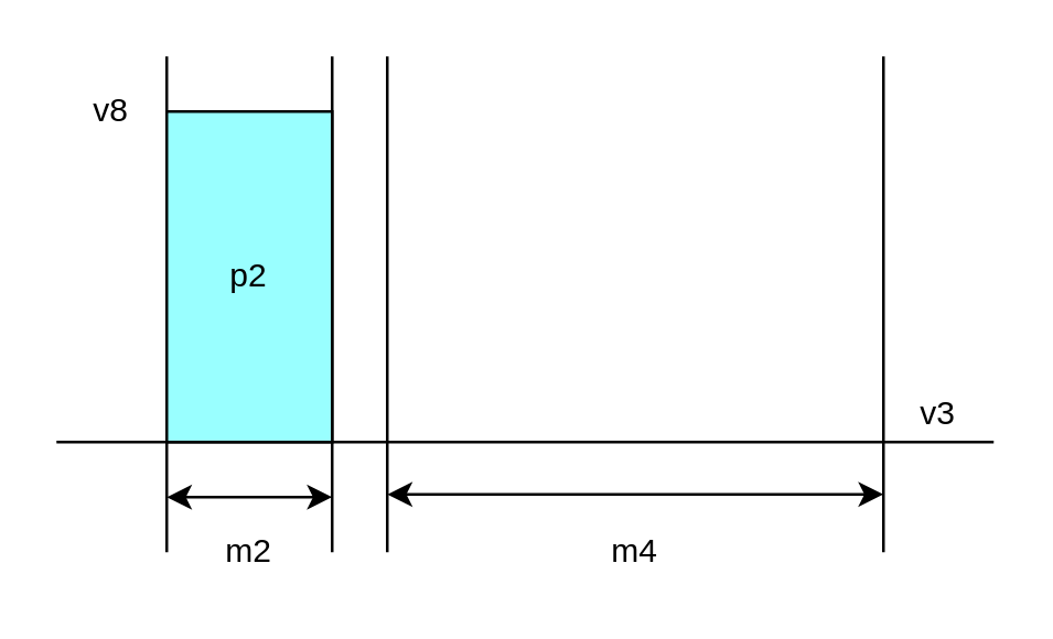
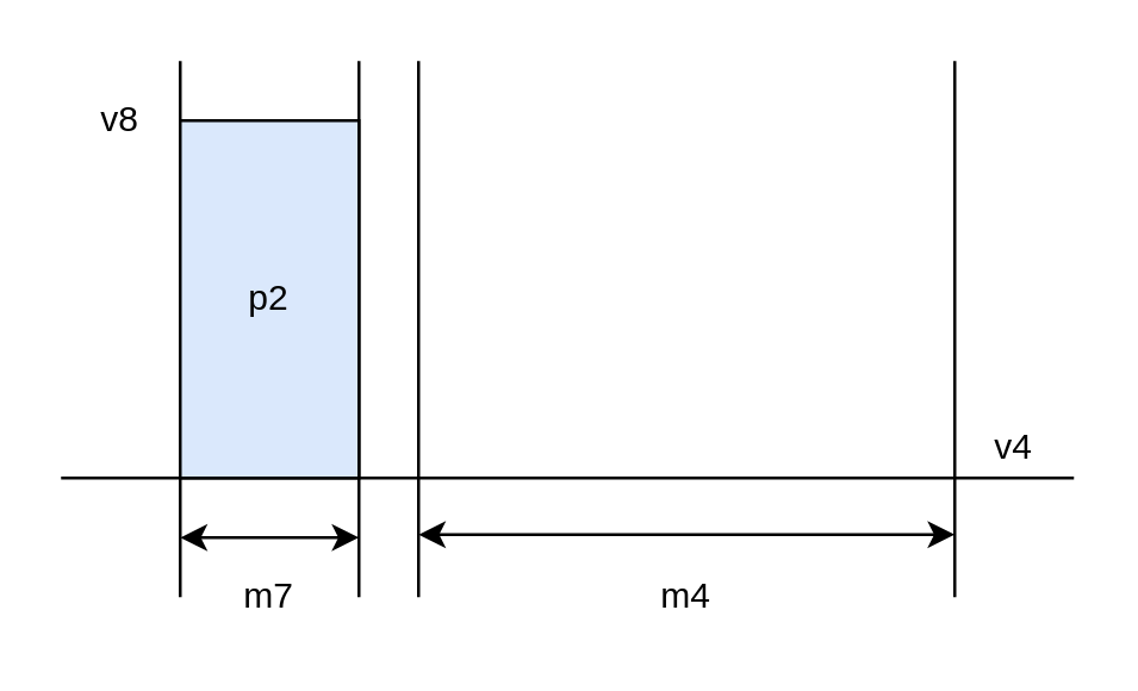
  <mxCell id="0" />
  <mxCell id="1" parent="0" />
  <mxCell id="2" value="" style="endArrow=none;html=1;" parent="1" edge="1"><mxGeometry width="50" height="50" relative="1" as="geometry"><mxPoint x="60" y="200" as="sourcePoint" /><mxPoint x="60" y="20" as="targetPoint" /></mxGeometry></mxCell>
  <mxCell id="3" value="" style="endArrow=none;html=1;" parent="1" edge="1"><mxGeometry width="50" height="50" relative="1" as="geometry"><mxPoint x="120" y="200" as="sourcePoint" /><mxPoint x="120" y="20" as="targetPoint" /></mxGeometry></mxCell>
  <mxCell id="4" value="" style="endArrow=none;html=1;" parent="1" edge="1"><mxGeometry width="50" height="50" relative="1" as="geometry"><mxPoint x="140" y="200" as="sourcePoint" /><mxPoint x="140" y="20" as="targetPoint" /></mxGeometry></mxCell>
  <mxCell id="5" value="" style="endArrow=none;html=1;" parent="1" edge="1"><mxGeometry width="50" height="50" relative="1" as="geometry"><mxPoint x="320" y="200" as="sourcePoint" /><mxPoint x="320" y="20" as="targetPoint" /></mxGeometry></mxCell>
  <mxCell id="6" value="" style="endArrow=none;html=1;" parent="1" edge="1"><mxGeometry width="50" height="50" relative="1" as="geometry"><mxPoint x="20" y="160" as="sourcePoint" /><mxPoint x="360" y="160" as="targetPoint" /></mxGeometry></mxCell>
  <mxCell id="7" value="" style="endArrow=classic;startArrow=classic;html=1;" parent="1" edge="1"><mxGeometry width="50" height="50" relative="1" as="geometry"><mxPoint x="60" y="180" as="sourcePoint" /><mxPoint x="120" y="180" as="targetPoint" /></mxGeometry></mxCell>
  <mxCell id="8" value="" style="endArrow=classic;startArrow=classic;html=1;" parent="1" edge="1"><mxGeometry width="50" height="50" relative="1" as="geometry"><mxPoint x="140" y="179" as="sourcePoint" /><mxPoint x="320" y="179" as="targetPoint" /></mxGeometry></mxCell>
- <mxCell id="9" value="m2" style="text;html=1;strokeColor=none;fillColor=none;align=center;verticalAlign=middle;whiteSpace=wrap;rounded=0;" parent="1" vertex="1"><mxGeometry x="70" y="190" width="40" height="20" as="geometry" /></mxCell>
+ <mxCell id="9" value="m7" style="text;html=1;strokeColor=none;fillColor=none;align=center;verticalAlign=middle;whiteSpace=wrap;rounded=0;" parent="1" vertex="1"><mxGeometry x="70" y="190" width="40" height="20" as="geometry" /></mxCell>
  <mxCell id="10" value="m4" style="text;html=1;strokeColor=none;fillColor=none;align=center;verticalAlign=middle;whiteSpace=wrap;rounded=0;" parent="1" vertex="1"><mxGeometry x="210" y="190" width="40" height="20" as="geometry" /></mxCell>
- <mxCell id="11" value="p2" style="rounded=0;whiteSpace=wrap;html=1;fillColor=#99FFFF;" parent="1" vertex="1"><mxGeometry x="60" y="40" width="60" height="120" as="geometry" /></mxCell>
+ <mxCell id="11" value="p2" style="rounded=0;whiteSpace=wrap;html=1;fillColor=#dae8fc;" parent="1" vertex="1"><mxGeometry x="60" y="40" width="60" height="120" as="geometry" /></mxCell>
  <mxCell id="12" value="v8" style="text;html=1;strokeColor=none;fillColor=none;align=center;verticalAlign=middle;whiteSpace=wrap;rounded=0;" parent="1" vertex="1"><mxGeometry x="20" y="30" width="40" height="20" as="geometry" /></mxCell>
- <mxCell id="13" value="v3" style="text;html=1;strokeColor=none;fillColor=none;align=center;verticalAlign=middle;whiteSpace=wrap;rounded=0;" parent="1" vertex="1"><mxGeometry x="320" y="140" width="40" height="20" as="geometry" /></mxCell>
+ <mxCell id="13" value="v4" style="text;html=1;strokeColor=none;fillColor=none;align=center;verticalAlign=middle;whiteSpace=wrap;rounded=0;" parent="1" vertex="1"><mxGeometry x="320" y="140" width="40" height="20" as="geometry" /></mxCell>
